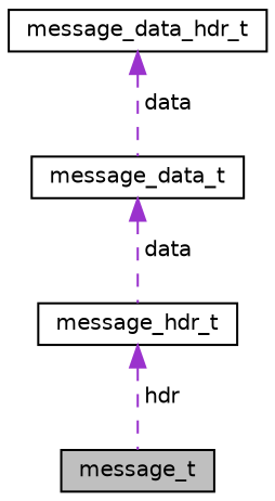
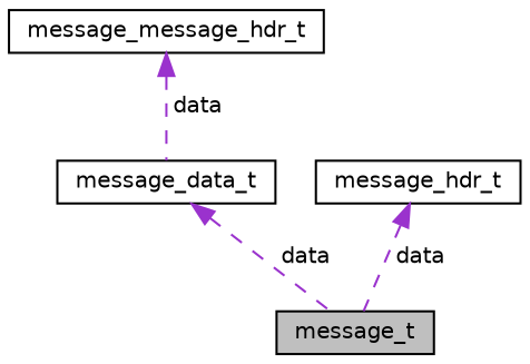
  digraph {
    node [color=black fillcolor=white fontname=Helvetica fontsize=10 shape=record style=filled]
    edge [color=darkorchid3 dir=back fontname=Helvetica fontsize=10 labelfontname=Helvetica labelfontsize=10 style=dashed]
    n1 [fillcolor=grey75 fontcolor=black height=0.2 label=message_t width=0.4]
    n2 [height=0.2 label=message_data_t width=0.4]
-   n3 [height=0.2 label=message_data_hdr_t width=0.4]
+   n3 [height=0.2 label=message_message_hdr_t width=0.4]
    n4 [height=0.2 label=message_hdr_t width=0.4]
-   n2 -> n4 [label=" data"]
+   n2 -> n1 [label=" data"]
    n3 -> n2 [label=" data"]
-   n4 -> n1 [label=" hdr"]
+   n4 -> n1 [label=" data"]
  }
